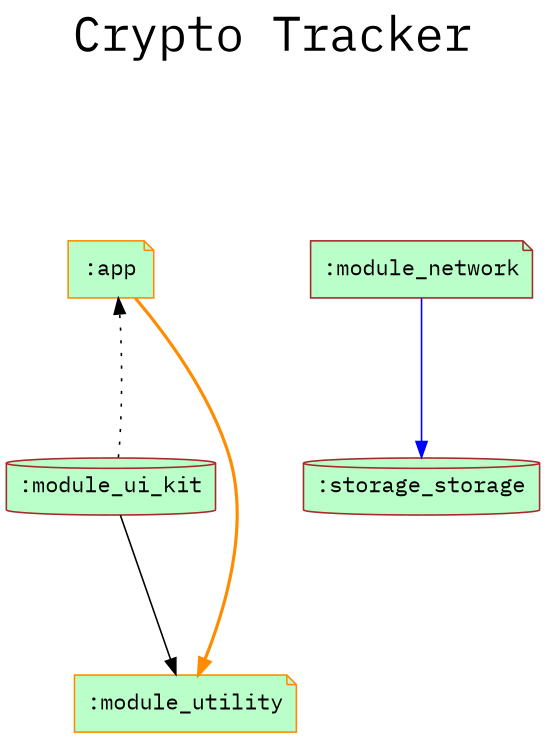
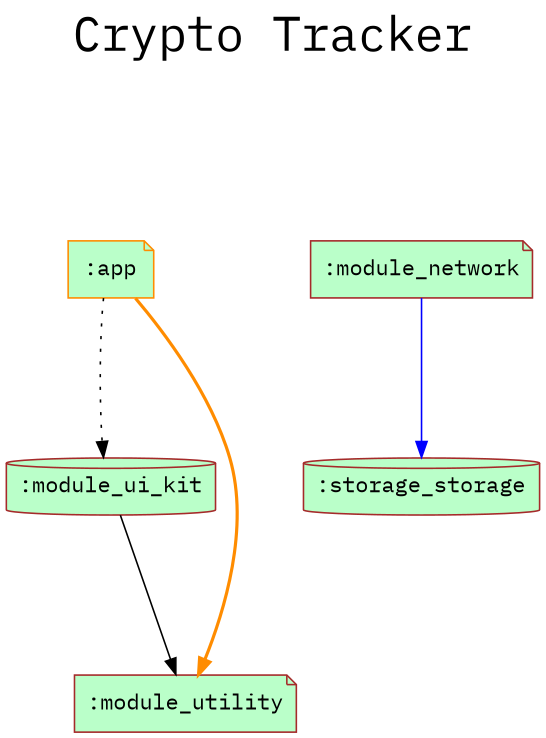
  digraph {
    fontname="IBM Plex Mono"
    fontsize=30
    label="Crypto Tracker\n "
    labelloc=t
    rankdir=TB
    ranksep=1.4
    node [color=brown fillcolor="#baffc9" fontname="IBM Plex Mono" shape=note style=filled]
    edge [color=black fontname="IBM Plex Mono" style=solid]
    ":app" [color=darkorange]
    ":module_ui_kit" [shape=cylinder]
-   ":module_utility" [color=darkorange]
+   ":module_utility"
    n4 [label=":storage_storage" shape=cylinder]
    ":module_network"
    subgraph sub_1 {
      rank=same
    }
-   ":module_ui_kit" -> ":app" [style=dotted]
+   ":app" -> ":module_ui_kit" [style=dotted]
    ":app" -> ":module_utility" [color=darkorange style=bold]
    ":module_ui_kit" -> ":module_utility"
    ":module_network" -> n4 [color=blue]
  }
